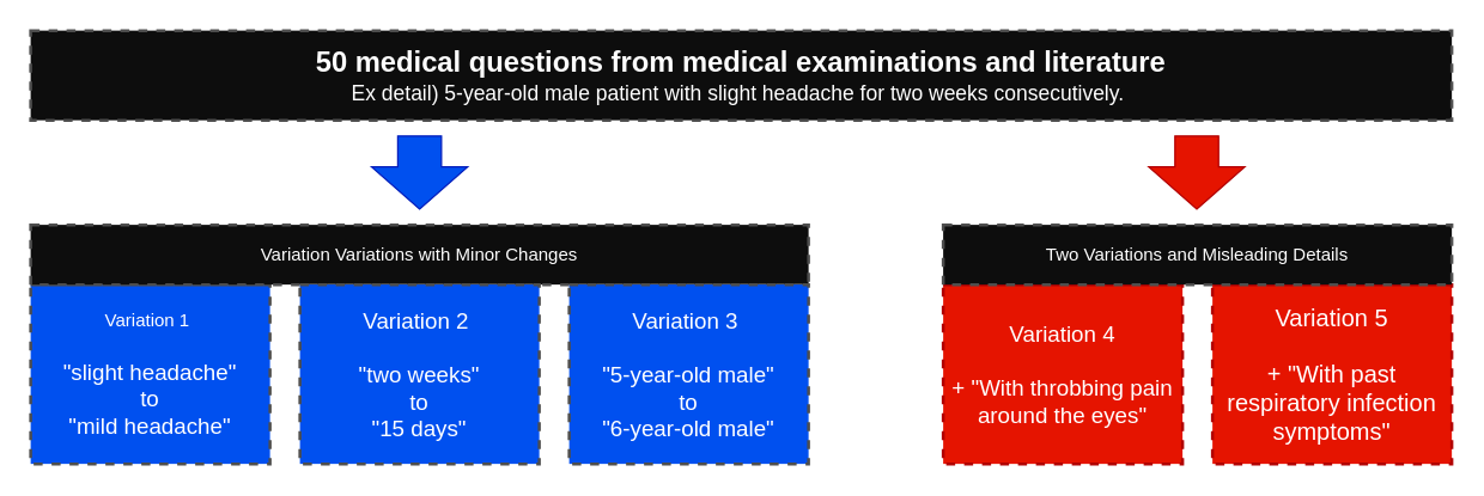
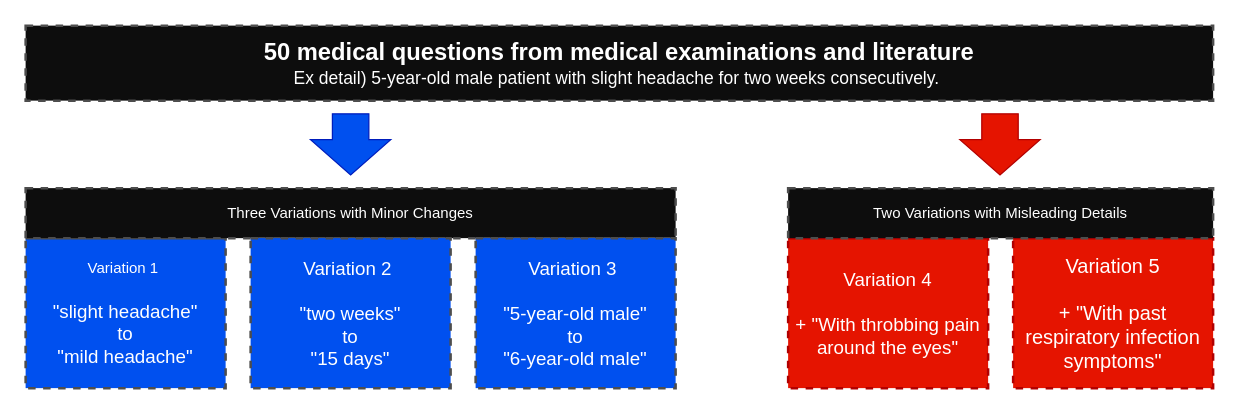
  <mxCell id="0" />
  <mxCell id="1" parent="0" />
  <mxCell id="2" value="Variation 1&amp;nbsp;&lt;div style=&quot;font-size: 15px;&quot;&gt;&lt;span style=&quot;background-color: initial;&quot;&gt;&amp;nbsp;&lt;/span&gt;&lt;div&gt;&quot;slight headache&quot;&lt;/div&gt;&lt;div&gt;&amp;nbsp;to&amp;nbsp;&lt;/div&gt;&lt;div&gt;&quot;mild headache&quot;&lt;/div&gt;&lt;/div&gt;" style="rounded=0;whiteSpace=wrap;html=1;fillColor=#0050ef;fontColor=#ffffff;strokeColor=#4D4D4D;perimeterSpacing=9;strokeWidth=2;dashed=1;align=center;" vertex="1" parent="1"><mxGeometry x="20" y="190" width="160" height="120" as="geometry" /></mxCell>
- <mxCell id="3" value="Variation Variations with Minor Changes" style="rounded=0;whiteSpace=wrap;html=1;fillColor=#0D0D0D;fontColor=#ffffff;strokeColor=#4D4D4D;strokeWidth=2;dashed=1;" vertex="1" parent="1"><mxGeometry x="20" y="150" width="520" height="40" as="geometry" /></mxCell>
+ <mxCell id="3" value="Three Variations with Minor Changes" style="rounded=0;whiteSpace=wrap;html=1;fillColor=#0D0D0D;fontColor=#ffffff;strokeColor=#4D4D4D;strokeWidth=2;dashed=1;" vertex="1" parent="1"><mxGeometry x="20" y="150" width="520" height="40" as="geometry" /></mxCell>
  <mxCell id="4" value="&lt;font style=&quot;font-size: 15px;&quot;&gt;Variation 4&lt;/font&gt;&lt;div style=&quot;font-size: 15px;&quot;&gt;&lt;font style=&quot;font-size: 15px;&quot;&gt;&lt;br&gt;&lt;/font&gt;&lt;/div&gt;&lt;div style=&quot;font-size: 15px;&quot;&gt;&lt;font style=&quot;font-size: 15px;&quot;&gt;+ &quot;With throbbing pain around the eyes&quot;&lt;/font&gt;&lt;/div&gt;" style="rounded=0;whiteSpace=wrap;html=1;fillColor=#e51400;fontColor=#ffffff;strokeColor=#B20000;perimeterSpacing=9;strokeWidth=2;dashed=1;" vertex="1" parent="1"><mxGeometry x="630" y="190" width="160" height="120" as="geometry" /></mxCell>
  <mxCell id="5" value="&lt;font style=&quot;font-size: 16px;&quot;&gt;Variation 5&lt;/font&gt;&lt;div style=&quot;font-size: 16px;&quot;&gt;&lt;font style=&quot;font-size: 16px;&quot;&gt;&lt;br&gt;&lt;/font&gt;&lt;/div&gt;&lt;div style=&quot;font-size: 16px;&quot;&gt;&lt;font style=&quot;font-size: 16px;&quot;&gt;+ &quot;With past respiratory infection symptoms&quot;&lt;/font&gt;&lt;/div&gt;" style="rounded=0;whiteSpace=wrap;html=1;fillColor=#e51400;fontColor=#ffffff;strokeColor=#B20000;perimeterSpacing=9;strokeWidth=2;dashed=1;" vertex="1" parent="1"><mxGeometry x="810" y="190" width="160" height="120" as="geometry" /></mxCell>
- <mxCell id="6" value="Two Variations and Misleading Details" style="rounded=0;whiteSpace=wrap;html=1;fillColor=#0D0D0D;fontColor=#ffffff;strokeColor=#4D4D4D;strokeWidth=2;dashed=1;" vertex="1" parent="1"><mxGeometry x="630" y="150" width="340" height="40" as="geometry" /></mxCell>
+ <mxCell id="6" value="Two Variations with Misleading Details" style="rounded=0;whiteSpace=wrap;html=1;fillColor=#0D0D0D;fontColor=#ffffff;strokeColor=#4D4D4D;strokeWidth=2;dashed=1;" vertex="1" parent="1"><mxGeometry x="630" y="150" width="340" height="40" as="geometry" /></mxCell>
  <mxCell id="7" value="&lt;font style=&quot;font-size: 19px;&quot;&gt;&lt;b&gt;50 medical questions from medical examinations and literature&lt;/b&gt;&lt;/font&gt;&lt;div&gt;&lt;font style=&quot;font-size: 14px;&quot;&gt;Ex detail) 5-year-old male patient with slight headache for two weeks consecutively.&amp;nbsp;&lt;/font&gt;&lt;/div&gt;" style="rounded=0;whiteSpace=wrap;html=1;fillColor=#0D0D0D;fontColor=#ffffff;strokeColor=#4D4D4D;strokeWidth=2;dashed=1;" vertex="1" parent="1"><mxGeometry x="20" y="20" width="950" height="60" as="geometry" /></mxCell>
  <mxCell id="8" value="" style="shape=flexArrow;endArrow=classic;html=1;rounded=0;endWidth=34;endSize=9.097;width=29.143;fillColor=#0050ef;strokeColor=#001DBC;" edge="1" parent="1"><mxGeometry width="50" height="50" relative="1" as="geometry"><mxPoint x="280" y="90" as="sourcePoint" /><mxPoint x="280" y="140" as="targetPoint" /></mxGeometry></mxCell>
  <mxCell id="9" value="&lt;font style=&quot;font-size: 15px;&quot;&gt;Variation 2&amp;nbsp;&lt;/font&gt;&lt;div style=&quot;font-size: 15px;&quot;&gt;&lt;span style=&quot;background-color: initial;&quot;&gt;&lt;font style=&quot;font-size: 15px;&quot;&gt;&amp;nbsp;&lt;/font&gt;&lt;/span&gt;&lt;div style=&quot;&quot;&gt;&lt;font style=&quot;font-size: 15px;&quot;&gt;&quot;two weeks&quot;&lt;/font&gt;&lt;/div&gt;&lt;div style=&quot;&quot;&gt;&lt;font style=&quot;font-size: 15px;&quot;&gt;&amp;nbsp;to&amp;nbsp;&lt;/font&gt;&lt;/div&gt;&lt;div style=&quot;&quot;&gt;&lt;font style=&quot;font-size: 15px;&quot;&gt;&quot;15 days&quot;&lt;/font&gt;&lt;/div&gt;&lt;/div&gt;" style="rounded=0;whiteSpace=wrap;html=1;fillColor=#0050ef;fontColor=#ffffff;strokeColor=#4D4D4D;perimeterSpacing=9;strokeWidth=2;dashed=1;align=center;" vertex="1" parent="1"><mxGeometry x="200" y="190" width="160" height="120" as="geometry" /></mxCell>
  <mxCell id="10" value="&lt;font style=&quot;font-size: 15px;&quot;&gt;Variation 3&amp;nbsp;&lt;/font&gt;&lt;div style=&quot;font-size: 15px;&quot;&gt;&lt;span style=&quot;background-color: initial;&quot;&gt;&lt;font style=&quot;font-size: 15px;&quot;&gt;&amp;nbsp;&lt;/font&gt;&lt;/span&gt;&lt;div style=&quot;&quot;&gt;&lt;font style=&quot;font-size: 15px;&quot;&gt;&quot;5-year-old male&quot;&lt;/font&gt;&lt;/div&gt;&lt;div style=&quot;&quot;&gt;&lt;font style=&quot;font-size: 15px;&quot;&gt;&amp;nbsp;to&amp;nbsp;&lt;/font&gt;&lt;/div&gt;&lt;div style=&quot;&quot;&gt;&lt;font style=&quot;font-size: 15px;&quot;&gt;&quot;6-year-old male&quot;&lt;/font&gt;&lt;/div&gt;&lt;/div&gt;" style="rounded=0;whiteSpace=wrap;html=1;fillColor=#0050ef;fontColor=#ffffff;strokeColor=#4D4D4D;perimeterSpacing=9;strokeWidth=2;dashed=1;align=center;" vertex="1" parent="1"><mxGeometry x="380" y="190" width="160" height="120" as="geometry" /></mxCell>
  <mxCell id="11" value="" style="shape=flexArrow;endArrow=classic;html=1;rounded=0;endWidth=34;endSize=9.097;width=29.143;fillColor=#e51400;strokeColor=#B20000;" edge="1" parent="1"><mxGeometry width="50" height="50" relative="1" as="geometry"><mxPoint x="799.5" y="90" as="sourcePoint" /><mxPoint x="799.5" y="140" as="targetPoint" /></mxGeometry></mxCell>
